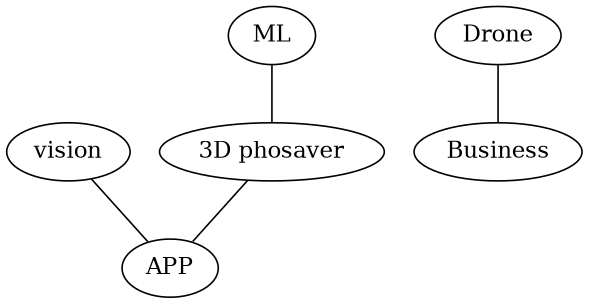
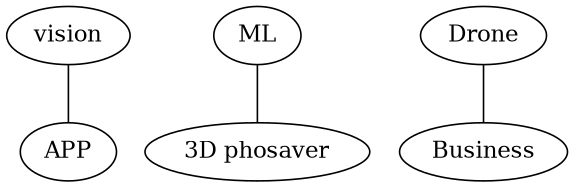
  graph {
    n1 [label=vision]
    APP
    n3 [label="3D phosaver"]
    ML
    Drone
    Business
    n1 -- APP
-   n3 -- APP
    ML -- n3
    Drone -- Business
  }
